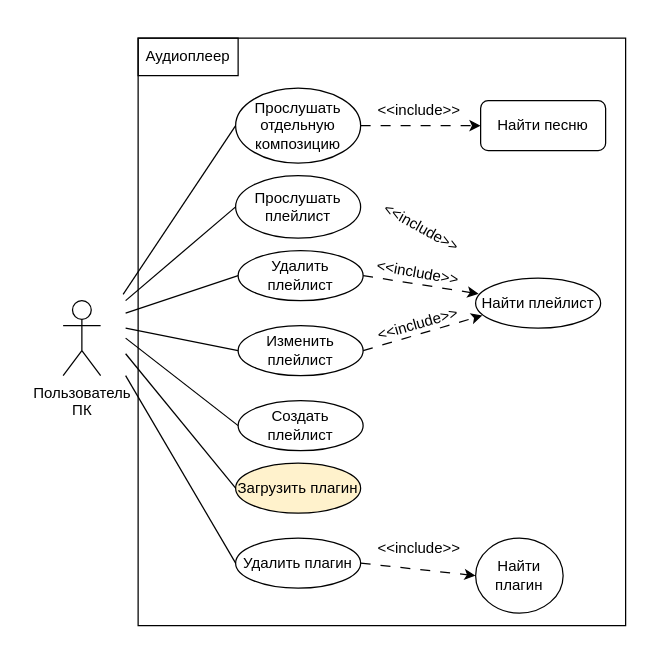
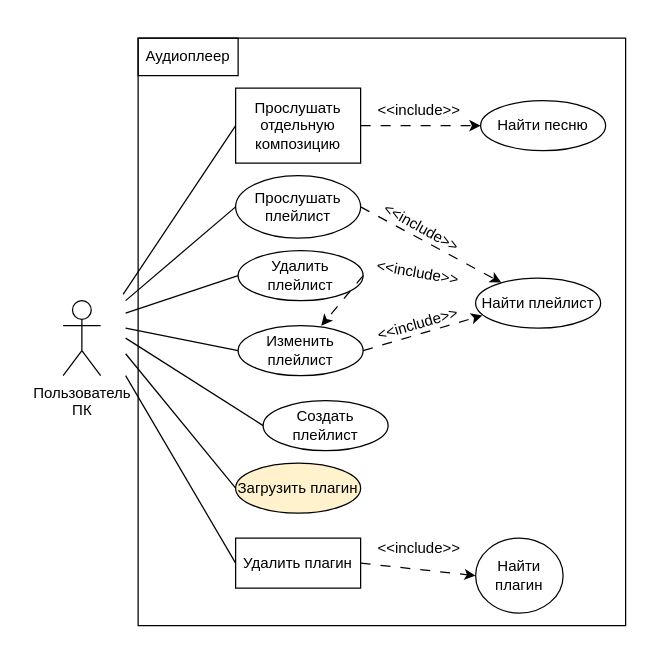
  <mxCell id="0" />
  <mxCell id="1" parent="0" />
  <mxCell id="2" value="" style="rounded=0;whiteSpace=wrap;html=1;strokeColor=none;" vertex="1" parent="1"><mxGeometry x="20" y="20" width="490" height="490" as="geometry" /></mxCell>
  <mxCell id="3" value="Пользователь&lt;br&gt;ПК" style="shape=umlActor;verticalLabelPosition=bottom;verticalAlign=top;html=1;outlineConnect=0;" parent="1" vertex="1"><mxGeometry x="50" y="240" width="30" height="60" as="geometry" /></mxCell>
  <mxCell id="4" value="" style="rounded=0;whiteSpace=wrap;html=1;strokeColor=default;" parent="1" vertex="1"><mxGeometry x="110" y="30" width="390" height="470" as="geometry" /></mxCell>
  <mxCell id="5" value="Аудиоплеер" style="text;html=1;strokeColor=default;fillColor=none;align=center;verticalAlign=middle;whiteSpace=wrap;rounded=0;" parent="1" vertex="1"><mxGeometry x="110" y="30" width="80" height="30" as="geometry" /></mxCell>
  <mxCell id="6" value="Прослушать плейлист" style="ellipse;whiteSpace=wrap;html=1;strokeColor=default;" parent="1" vertex="1"><mxGeometry x="188" y="140" width="100" height="50" as="geometry" /></mxCell>
- <mxCell id="7" value="Прослушать отдельную композицию" style="ellipse;whiteSpace=wrap;html=1;strokeColor=default;" parent="1" vertex="1"><mxGeometry x="188" y="70" width="100" height="60" as="geometry" /></mxCell>
+ <mxCell id="7" value="Прослушать отдельную композицию" style="whiteSpace=wrap;html=1;strokeColor=default;rounded=0;" parent="1" vertex="1"><mxGeometry x="188" y="70" width="100" height="60" as="geometry" /></mxCell>
  <mxCell id="8" value="Удалить плейлист" style="ellipse;whiteSpace=wrap;html=1;strokeColor=default;" parent="1" vertex="1"><mxGeometry x="190" y="200" width="100" height="40" as="geometry" /></mxCell>
- <mxCell id="9" value="Найти песню" style="whiteSpace=wrap;html=1;strokeColor=default;rounded=1;" parent="1" vertex="1"><mxGeometry x="384" y="80" width="100" height="40" as="geometry" /></mxCell>
+ <mxCell id="9" value="Найти песню" style="ellipse;whiteSpace=wrap;html=1;strokeColor=default;" parent="1" vertex="1"><mxGeometry x="384" y="80" width="100" height="40" as="geometry" /></mxCell>
  <mxCell id="10" value="" style="endArrow=classic;html=1;rounded=0;strokeWidth=1;targetPerimeterSpacing=1;dashed=1;dashPattern=8 8;entryX=0;entryY=0.5;entryDx=0;entryDy=0;exitX=1;exitY=0.5;exitDx=0;exitDy=0;" parent="1" source="7" target="9" edge="1"><mxGeometry width="50" height="50" relative="1" as="geometry"><mxPoint x="290" y="100" as="sourcePoint" /><mxPoint x="378" y="60" as="targetPoint" /></mxGeometry></mxCell>
  <mxCell id="11" value="&amp;lt;&amp;lt;include&amp;gt;&amp;gt;" style="text;html=1;strokeColor=none;fillColor=none;align=center;verticalAlign=middle;whiteSpace=wrap;rounded=0;rotation=0;" parent="1" vertex="1"><mxGeometry x="300" y="80" width="70" height="15" as="geometry" /></mxCell>
  <mxCell id="12" value="Загрузить плагин" style="ellipse;whiteSpace=wrap;html=1;strokeColor=default;fillColor=#fff2cc;" vertex="1" parent="1"><mxGeometry x="188" y="370" width="100" height="40" as="geometry" /></mxCell>
- <mxCell id="13" value="Удалить плагин" style="ellipse;whiteSpace=wrap;html=1;strokeColor=default;" vertex="1" parent="1"><mxGeometry x="188" y="430" width="100" height="40" as="geometry" /></mxCell>
+ <mxCell id="13" value="Удалить плагин" style="whiteSpace=wrap;html=1;strokeColor=default;rounded=0;" vertex="1" parent="1"><mxGeometry x="188" y="430" width="100" height="40" as="geometry" /></mxCell>
  <mxCell id="14" value="Найти плагин" style="ellipse;whiteSpace=wrap;html=1;strokeColor=default;" vertex="1" parent="1"><mxGeometry x="380" y="430" width="70" height="60" as="geometry" /></mxCell>
- <mxCell id="15" value="Создать плейлист" style="ellipse;whiteSpace=wrap;html=1;strokeColor=default;" vertex="1" parent="1"><mxGeometry x="190" y="320" width="100" height="40" as="geometry" /></mxCell>
+ <mxCell id="15" value="Создать плейлист" style="ellipse;whiteSpace=wrap;html=1;strokeColor=default;" vertex="1" parent="1"><mxGeometry x="210" y="320" width="100" height="40" as="geometry" /></mxCell>
  <mxCell id="16" value="Изменить плейлист" style="ellipse;whiteSpace=wrap;html=1;strokeColor=default;" vertex="1" parent="1"><mxGeometry x="190" y="260" width="100" height="40" as="geometry" /></mxCell>
  <mxCell id="17" value="Найти плейлист" style="ellipse;whiteSpace=wrap;html=1;strokeColor=default;" vertex="1" parent="1"><mxGeometry x="380" y="222" width="100" height="40" as="geometry" /></mxCell>
  <mxCell id="18" value="" style="endArrow=classic;html=1;rounded=0;strokeWidth=1;targetPerimeterSpacing=1;dashed=1;dashPattern=8 8;exitX=1;exitY=0.5;exitDx=0;exitDy=0;entryX=0;entryY=0.5;entryDx=0;entryDy=0;" edge="1" parent="1" source="13" target="14"><mxGeometry width="50" height="50" relative="1" as="geometry"><mxPoint x="300" y="460" as="sourcePoint" /><mxPoint x="380" y="450" as="targetPoint" /></mxGeometry></mxCell>
  <mxCell id="19" value="&amp;lt;&amp;lt;include&amp;gt;&amp;gt;" style="text;html=1;strokeColor=none;fillColor=none;align=center;verticalAlign=middle;whiteSpace=wrap;rounded=0;rotation=0;" vertex="1" parent="1"><mxGeometry x="300" y="430" width="70" height="15" as="geometry" /></mxCell>
  <mxCell id="20" value="" style="endArrow=none;html=1;rounded=0;entryX=0;entryY=0.5;entryDx=0;entryDy=0;" edge="1" parent="1" target="6"><mxGeometry width="50" height="50" relative="1" as="geometry"><mxPoint x="100" y="240" as="sourcePoint" /><mxPoint x="180" y="170" as="targetPoint" /></mxGeometry></mxCell>
- <mxCell id="21" value="" style="endArrow=classic;html=1;rounded=0;strokeWidth=1;targetPerimeterSpacing=1;dashed=1;dashPattern=8 8;exitX=1;exitY=0.5;exitDx=0;exitDy=0;" edge="1" parent="1" source="8" target="17"><mxGeometry width="50" height="50" relative="1" as="geometry"><mxPoint x="288" y="179.6" as="sourcePoint" /><mxPoint x="360" y="250" as="targetPoint" /></mxGeometry></mxCell>
+ <mxCell id="21" value="" style="endArrow=classic;html=1;rounded=0;strokeWidth=1;targetPerimeterSpacing=1;dashed=1;dashPattern=8 8;exitX=1;exitY=0.5;exitDx=0;exitDy=0;" edge="1" parent="1" source="8" target="16"><mxGeometry width="50" height="50" relative="1" as="geometry"><mxPoint x="288" y="179.6" as="sourcePoint" /><mxPoint x="360" y="250" as="targetPoint" /></mxGeometry></mxCell>
  <mxCell id="22" value="" style="endArrow=classic;html=1;rounded=0;strokeWidth=1;targetPerimeterSpacing=1;dashed=1;dashPattern=8 8;entryX=0.054;entryY=0.747;entryDx=0;entryDy=0;exitX=1;exitY=0.5;exitDx=0;exitDy=0;entryPerimeter=0;" edge="1" parent="1" source="16" target="17"><mxGeometry width="50" height="50" relative="1" as="geometry"><mxPoint x="310" y="290" as="sourcePoint" /><mxPoint x="422" y="279.6" as="targetPoint" /></mxGeometry></mxCell>
  <mxCell id="23" value="&amp;lt;&amp;lt;include&amp;gt;&amp;gt;" style="text;html=1;strokeColor=none;fillColor=none;align=center;verticalAlign=middle;whiteSpace=wrap;rounded=0;rotation=344;" vertex="1" parent="1"><mxGeometry x="299" y="251" width="70" height="15" as="geometry" /></mxCell>
  <mxCell id="24" value="&amp;lt;&amp;lt;include&amp;gt;&amp;gt;" style="text;html=1;strokeColor=none;fillColor=none;align=center;verticalAlign=middle;whiteSpace=wrap;rounded=0;rotation=10;" vertex="1" parent="1"><mxGeometry x="299" y="210.5" width="70" height="15" as="geometry" /></mxCell>
  <mxCell id="25" value="" style="endArrow=none;html=1;rounded=0;entryX=0;entryY=0.5;entryDx=0;entryDy=0;" edge="1" parent="1" target="7"><mxGeometry width="50" height="50" relative="1" as="geometry"><mxPoint x="98" y="235" as="sourcePoint" /><mxPoint x="180" y="100" as="targetPoint" /></mxGeometry></mxCell>
+ <mxCell id="26" value="" style="endArrow=classic;html=1;rounded=0;strokeWidth=1;targetPerimeterSpacing=1;dashed=1;dashPattern=8 8;exitX=1;exitY=0.5;exitDx=0;exitDy=0;entryX=0.205;entryY=0.089;entryDx=0;entryDy=0;entryPerimeter=0;" edge="1" parent="1" source="6" target="17"><mxGeometry width="50" height="50" relative="1" as="geometry"><mxPoint x="302" y="170" as="sourcePoint" /><mxPoint x="394" y="185" as="targetPoint" /></mxGeometry></mxCell>
  <mxCell id="27" value="&amp;lt;&amp;lt;include&amp;gt;&amp;gt;" style="text;html=1;strokeColor=none;fillColor=none;align=center;verticalAlign=middle;whiteSpace=wrap;rounded=0;rotation=29;" vertex="1" parent="1"><mxGeometry x="302" y="174" width="70" height="15" as="geometry" /></mxCell>
  <mxCell id="28" value="" style="endArrow=none;html=1;rounded=0;entryX=0;entryY=0.5;entryDx=0;entryDy=0;" edge="1" parent="1" target="8"><mxGeometry width="50" height="50" relative="1" as="geometry"><mxPoint x="100" y="250" as="sourcePoint" /><mxPoint x="180" y="220" as="targetPoint" /></mxGeometry></mxCell>
  <mxCell id="29" value="" style="endArrow=none;html=1;rounded=0;entryX=0;entryY=0.5;entryDx=0;entryDy=0;" edge="1" parent="1" target="16"><mxGeometry width="50" height="50" relative="1" as="geometry"><mxPoint x="100" y="262" as="sourcePoint" /><mxPoint x="180" y="280" as="targetPoint" /></mxGeometry></mxCell>
  <mxCell id="30" value="" style="endArrow=none;html=1;rounded=0;entryX=0;entryY=0.5;entryDx=0;entryDy=0;" edge="1" parent="1" target="15"><mxGeometry width="50" height="50" relative="1" as="geometry"><mxPoint x="100" y="270" as="sourcePoint" /><mxPoint x="180" y="340" as="targetPoint" /></mxGeometry></mxCell>
  <mxCell id="31" value="" style="endArrow=none;html=1;rounded=0;entryX=0;entryY=0.5;entryDx=0;entryDy=0;" edge="1" parent="1" target="12"><mxGeometry width="50" height="50" relative="1" as="geometry"><mxPoint x="100" y="282.5" as="sourcePoint" /><mxPoint x="180" y="380" as="targetPoint" /></mxGeometry></mxCell>
  <mxCell id="32" value="" style="endArrow=none;html=1;rounded=0;entryX=0;entryY=0.5;entryDx=0;entryDy=0;" edge="1" parent="1" target="13"><mxGeometry width="50" height="50" relative="1" as="geometry"><mxPoint x="100" y="300" as="sourcePoint" /><mxPoint x="180" y="440" as="targetPoint" /></mxGeometry></mxCell>
